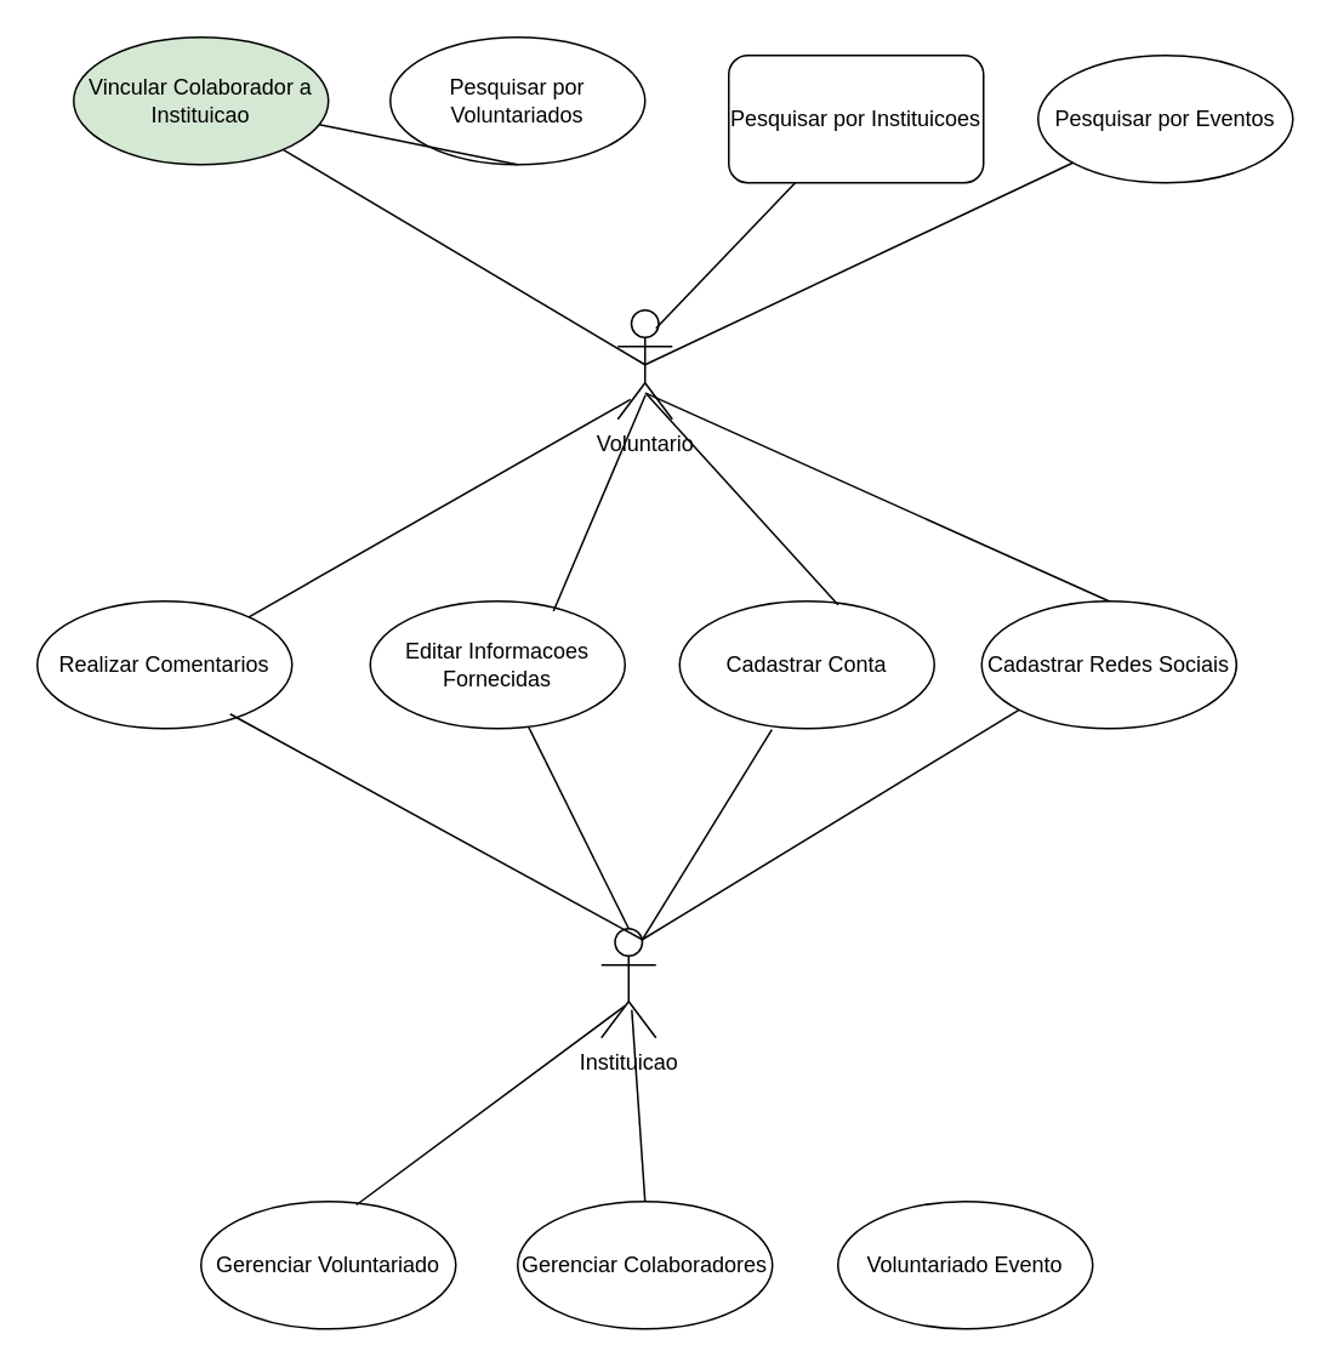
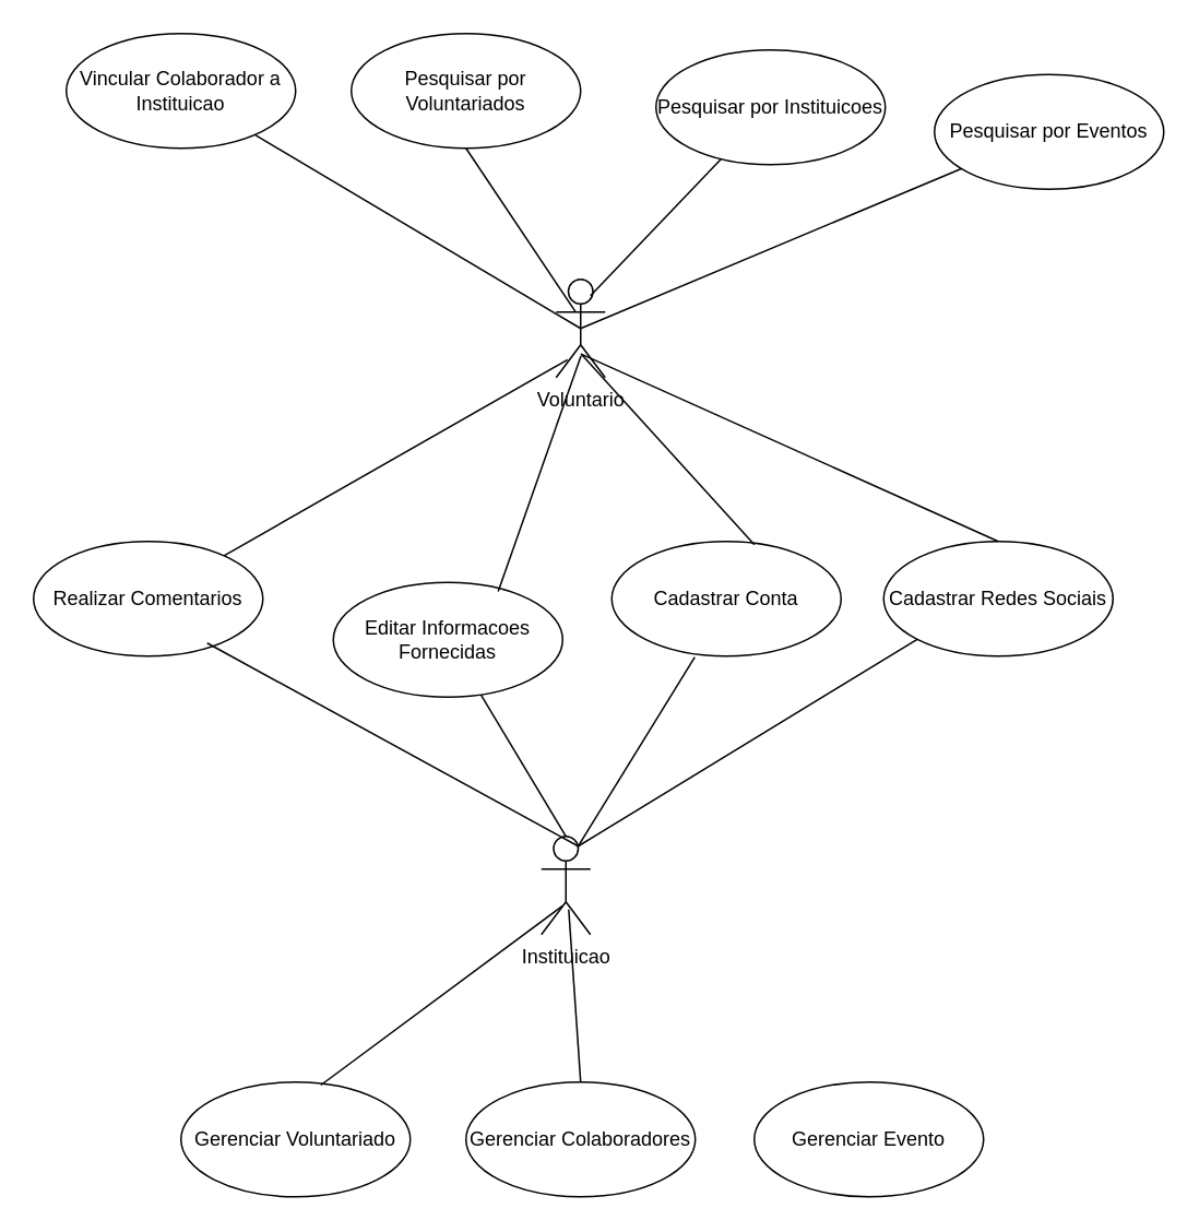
  <mxCell id="0" />
  <mxCell id="1" parent="0" />
  <mxCell id="2" value="Instituicao" style="shape=umlActor;html=1;verticalLabelPosition=bottom;verticalAlign=top;align=center;" parent="1" vertex="1"><mxGeometry x="330" y="510" width="30" height="60" as="geometry" /></mxCell>
  <mxCell id="3" value="Voluntario" style="shape=umlActor;html=1;verticalLabelPosition=bottom;verticalAlign=top;align=center;" parent="1" vertex="1"><mxGeometry x="339" y="170" width="30" height="60" as="geometry" /></mxCell>
  <mxCell id="4" value="Cadastrar Conta" style="ellipse;whiteSpace=wrap;html=1;" parent="1" vertex="1"><mxGeometry x="373" y="330" width="140" height="70" as="geometry" /></mxCell>
- <mxCell id="5" value="Editar Informacoes Fornecidas" style="ellipse;whiteSpace=wrap;html=1;" parent="1" vertex="1"><mxGeometry x="203" y="330" width="140" height="70" as="geometry" /></mxCell>
+ <mxCell id="5" value="Editar Informacoes Fornecidas" style="ellipse;whiteSpace=wrap;html=1;" parent="1" vertex="1"><mxGeometry x="203" y="355" width="140" height="70" as="geometry" /></mxCell>
  <mxCell id="6" value="Realizar Comentarios" style="ellipse;whiteSpace=wrap;html=1;" parent="1" vertex="1"><mxGeometry x="20" y="330" width="140" height="70" as="geometry" /></mxCell>
  <mxCell id="7" value="Gerenciar Colaboradores" style="ellipse;whiteSpace=wrap;html=1;" parent="1" vertex="1"><mxGeometry x="284" y="660" width="140" height="70" as="geometry" /></mxCell>
- <mxCell id="8" value="Voluntariado Evento" style="ellipse;whiteSpace=wrap;html=1;" parent="1" vertex="1"><mxGeometry x="460" y="660" width="140" height="70" as="geometry" /></mxCell>
+ <mxCell id="8" value="Gerenciar Evento" style="ellipse;whiteSpace=wrap;html=1;" parent="1" vertex="1"><mxGeometry x="460" y="660" width="140" height="70" as="geometry" /></mxCell>
  <mxCell id="9" value="Gerenciar Voluntariado" style="ellipse;whiteSpace=wrap;html=1;" parent="1" vertex="1"><mxGeometry x="110" y="660" width="140" height="70" as="geometry" /></mxCell>
- <mxCell id="10" value="Vincular Colaborador a Instituicao" style="ellipse;whiteSpace=wrap;html=1;fillColor=#d5e8d4;" parent="1" vertex="1"><mxGeometry x="40" y="20" width="140" height="70" as="geometry" /></mxCell>
- <mxCell id="11" value="Pesquisar por Eventos" style="ellipse;whiteSpace=wrap;html=1;" parent="1" vertex="1"><mxGeometry x="570" y="30" width="140" height="70" as="geometry" /></mxCell>
+ <mxCell id="10" value="Vincular Colaborador a Instituicao" style="ellipse;whiteSpace=wrap;html=1;" parent="1" vertex="1"><mxGeometry x="40" y="20" width="140" height="70" as="geometry" /></mxCell>
+ <mxCell id="11" value="Pesquisar por Eventos" style="ellipse;whiteSpace=wrap;html=1;" parent="1" vertex="1"><mxGeometry x="570" y="45" width="140" height="70" as="geometry" /></mxCell>
  <mxCell id="12" value="Cadastrar Redes Sociais" style="ellipse;whiteSpace=wrap;html=1;" parent="1" vertex="1"><mxGeometry x="539" y="330" width="140" height="70" as="geometry" /></mxCell>
  <mxCell id="13" value="" style="edgeStyle=none;html=1;endArrow=none;verticalAlign=bottom;rounded=0;entryX=0.5;entryY=0.5;entryDx=0;entryDy=0;entryPerimeter=0;" parent="1" source="10" target="3" edge="1"><mxGeometry width="160" relative="1" as="geometry"><mxPoint x="111.5" y="-15" as="sourcePoint" /><mxPoint x="271.5" y="-15" as="targetPoint" /></mxGeometry></mxCell>
  <mxCell id="14" value="" style="edgeStyle=none;html=1;endArrow=none;verticalAlign=bottom;rounded=0;exitX=0.557;exitY=0.744;exitDx=0;exitDy=0;exitPerimeter=0;entryX=0.5;entryY=0;entryDx=0;entryDy=0;" parent="1" source="2" target="7" edge="1"><mxGeometry width="160" relative="1" as="geometry"><mxPoint x="230" y="570" as="sourcePoint" /><mxPoint x="390" y="570" as="targetPoint" /></mxGeometry></mxCell>
  <mxCell id="15" value="" style="edgeStyle=none;html=1;endArrow=none;verticalAlign=bottom;rounded=0;exitX=0.439;exitY=0.705;exitDx=0;exitDy=0;exitPerimeter=0;entryX=0.61;entryY=0.026;entryDx=0;entryDy=0;entryPerimeter=0;" parent="1" source="2" target="9" edge="1"><mxGeometry width="160" relative="1" as="geometry"><mxPoint x="230" y="570" as="sourcePoint" /><mxPoint x="199" y="654" as="targetPoint" /></mxGeometry></mxCell>
  <mxCell id="16" value="" style="edgeStyle=none;html=1;endArrow=none;verticalAlign=bottom;rounded=0;exitX=0.75;exitY=0.1;exitDx=0;exitDy=0;exitPerimeter=0;entryX=0.757;entryY=0.886;entryDx=0;entryDy=0;entryPerimeter=0;" parent="1" source="2" target="6" edge="1"><mxGeometry width="160" relative="1" as="geometry"><mxPoint x="230" y="570" as="sourcePoint" /><mxPoint x="390" y="570" as="targetPoint" /></mxGeometry></mxCell>
  <mxCell id="17" value="" style="edgeStyle=none;html=1;endArrow=none;verticalAlign=bottom;rounded=0;" parent="1" target="5" edge="1"><mxGeometry width="160" relative="1" as="geometry"><mxPoint x="345" y="510" as="sourcePoint" /><mxPoint x="390" y="570" as="targetPoint" /></mxGeometry></mxCell>
  <mxCell id="18" value="" style="edgeStyle=none;html=1;endArrow=none;verticalAlign=bottom;rounded=0;exitX=0.75;exitY=0.1;exitDx=0;exitDy=0;exitPerimeter=0;entryX=0.362;entryY=1.009;entryDx=0;entryDy=0;entryPerimeter=0;" parent="1" source="2" target="4" edge="1"><mxGeometry width="160" relative="1" as="geometry"><mxPoint x="230" y="560" as="sourcePoint" /><mxPoint x="390" y="560" as="targetPoint" /></mxGeometry></mxCell>
  <mxCell id="19" value="" style="edgeStyle=none;html=1;endArrow=none;verticalAlign=bottom;rounded=0;entryX=0;entryY=1;entryDx=0;entryDy=0;exitX=0.75;exitY=0.1;exitDx=0;exitDy=0;exitPerimeter=0;" parent="1" source="2" target="12" edge="1"><mxGeometry width="160" relative="1" as="geometry"><mxPoint x="230" y="560" as="sourcePoint" /><mxPoint x="390" y="560" as="targetPoint" /></mxGeometry></mxCell>
  <mxCell id="20" value="Pesquisar por Voluntariados" style="ellipse;whiteSpace=wrap;html=1;" parent="1" vertex="1"><mxGeometry x="214" y="20" width="140" height="70" as="geometry" /></mxCell>
- <mxCell id="21" value="Pesquisar por Instituicoes" style="whiteSpace=wrap;html=1;rounded=1;" parent="1" vertex="1"><mxGeometry x="400" y="30" width="140" height="70" as="geometry" /></mxCell>
- <mxCell id="22" value="" style="edgeStyle=none;html=1;endArrow=none;verticalAlign=bottom;rounded=0;exitX=0.5;exitY=1;exitDx=0;exitDy=0;" parent="1" source="20" target="10" edge="1"><mxGeometry width="160" relative="1" as="geometry"><mxPoint x="270" y="110" as="sourcePoint" /><mxPoint x="390" y="130" as="targetPoint" /></mxGeometry></mxCell>
+ <mxCell id="21" value="Pesquisar por Instituicoes" style="ellipse;whiteSpace=wrap;html=1;" parent="1" vertex="1"><mxGeometry x="400" y="30" width="140" height="70" as="geometry" /></mxCell>
+ <mxCell id="22" value="" style="edgeStyle=none;html=1;endArrow=none;verticalAlign=bottom;rounded=0;entryX=0.39;entryY=0.327;entryDx=0;entryDy=0;entryPerimeter=0;exitX=0.5;exitY=1;exitDx=0;exitDy=0;" parent="1" source="20" target="3" edge="1"><mxGeometry width="160" relative="1" as="geometry"><mxPoint x="270" y="110" as="sourcePoint" /><mxPoint x="390" y="130" as="targetPoint" /></mxGeometry></mxCell>
  <mxCell id="23" value="" style="edgeStyle=none;html=1;endArrow=none;verticalAlign=bottom;rounded=0;" parent="1" source="21" edge="1"><mxGeometry width="160" relative="1" as="geometry"><mxPoint x="230" y="130" as="sourcePoint" /><mxPoint x="360" y="180" as="targetPoint" /></mxGeometry></mxCell>
  <mxCell id="24" value="" style="edgeStyle=none;html=1;endArrow=none;verticalAlign=bottom;rounded=0;exitX=0.5;exitY=0.5;exitDx=0;exitDy=0;exitPerimeter=0;" parent="1" source="3" target="11" edge="1"><mxGeometry width="160" relative="1" as="geometry"><mxPoint x="230" y="130" as="sourcePoint" /><mxPoint x="390" y="130" as="targetPoint" /></mxGeometry></mxCell>
  <mxCell id="25" value="" style="edgeStyle=none;html=1;endArrow=none;verticalAlign=bottom;rounded=0;entryX=0.233;entryY=0.818;entryDx=0;entryDy=0;entryPerimeter=0;" parent="1" source="6" target="3" edge="1"><mxGeometry width="160" relative="1" as="geometry"><mxPoint x="230" y="130" as="sourcePoint" /><mxPoint x="390" y="130" as="targetPoint" /></mxGeometry></mxCell>
  <mxCell id="26" value="" style="edgeStyle=none;html=1;endArrow=none;verticalAlign=bottom;rounded=0;exitX=0.719;exitY=0.079;exitDx=0;exitDy=0;exitPerimeter=0;entryX=0.508;entryY=0.778;entryDx=0;entryDy=0;entryPerimeter=0;" parent="1" source="5" target="3" edge="1"><mxGeometry width="160" relative="1" as="geometry"><mxPoint x="230" y="130" as="sourcePoint" /><mxPoint x="350" y="230" as="targetPoint" /></mxGeometry></mxCell>
  <mxCell id="27" value="" style="edgeStyle=none;html=1;endArrow=none;verticalAlign=bottom;rounded=0;entryX=0.622;entryY=0.029;entryDx=0;entryDy=0;entryPerimeter=0;exitX=0.508;exitY=0.759;exitDx=0;exitDy=0;exitPerimeter=0;" parent="1" source="3" target="4" edge="1"><mxGeometry width="160" relative="1" as="geometry"><mxPoint x="230" y="130" as="sourcePoint" /><mxPoint x="390" y="130" as="targetPoint" /></mxGeometry></mxCell>
  <mxCell id="28" value="" style="edgeStyle=none;html=1;endArrow=none;verticalAlign=bottom;rounded=0;entryX=0.5;entryY=0;entryDx=0;entryDy=0;exitX=0.508;exitY=0.759;exitDx=0;exitDy=0;exitPerimeter=0;" parent="1" source="3" target="12" edge="1"><mxGeometry width="160" relative="1" as="geometry"><mxPoint x="230" y="130" as="sourcePoint" /><mxPoint x="390" y="130" as="targetPoint" /></mxGeometry></mxCell>
